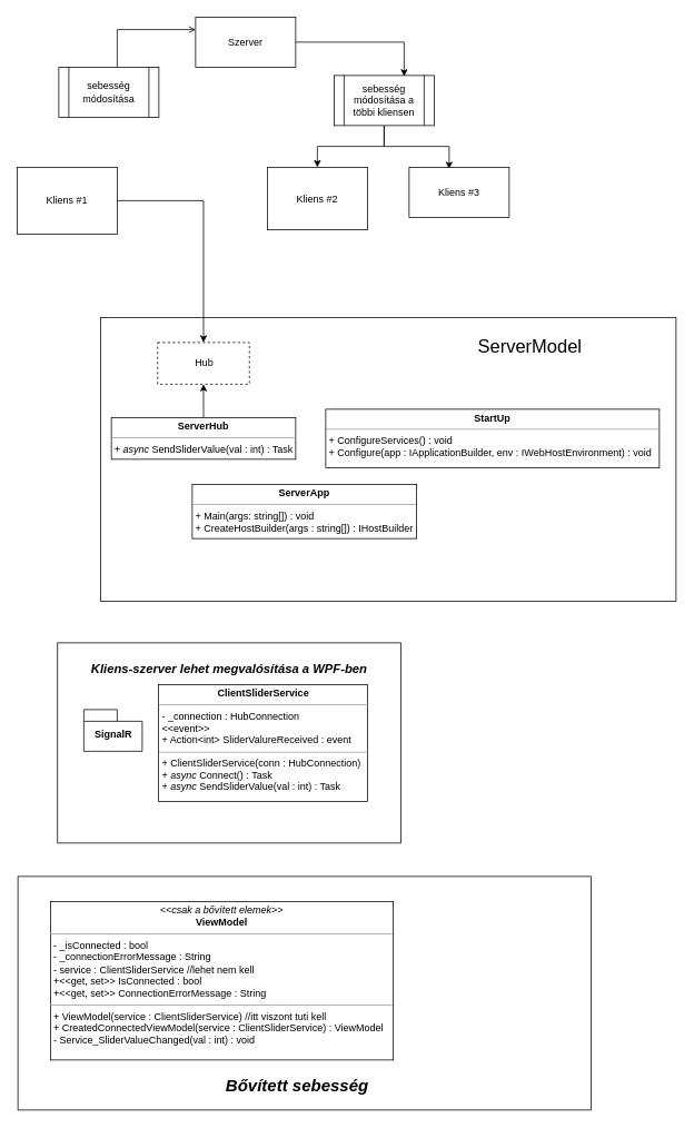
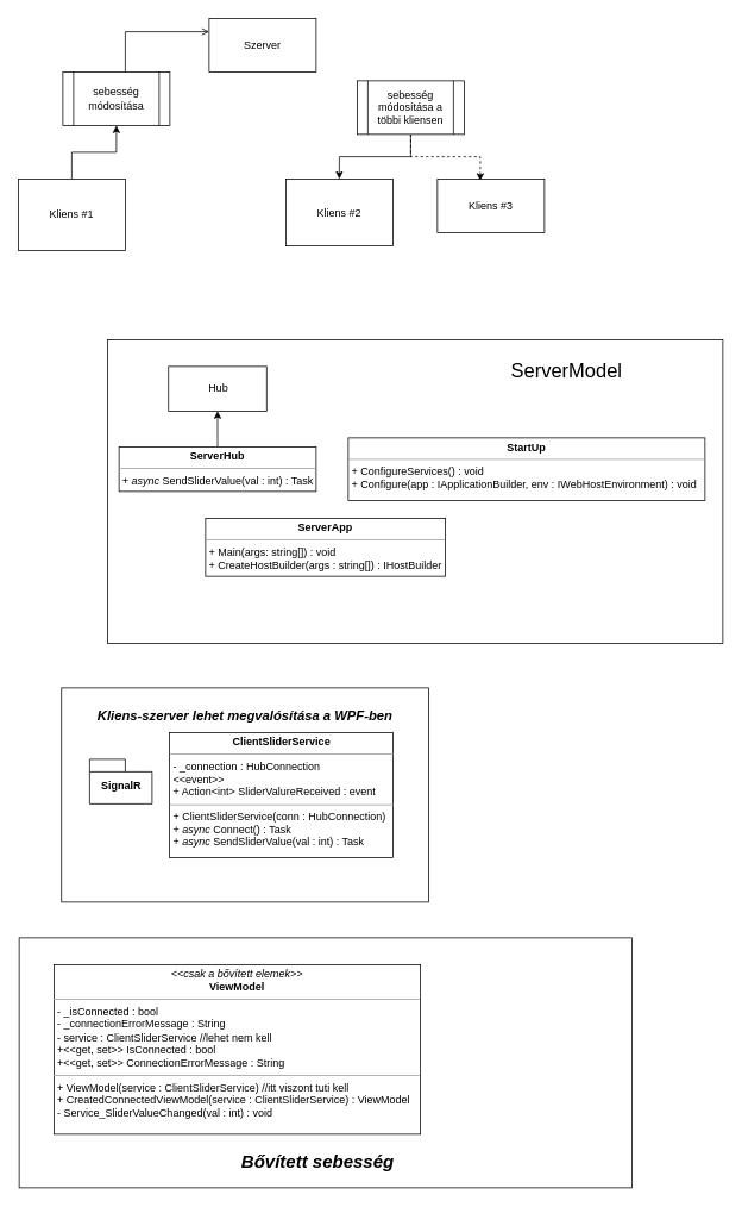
  <mxCell id="0" />
  <mxCell id="1" parent="0" />
- <mxCell id="2" style="edgeStyle=orthogonalEdgeStyle;rounded=0;orthogonalLoop=1;jettySize=auto;html=1;entryX=0.7;entryY=0.017;entryDx=0;entryDy=0;entryPerimeter=0;" edge="1" parent="1" source="3" target="11"><mxGeometry relative="1" as="geometry" /></mxCell>
  <mxCell id="3" value="Szerver" style="rounded=0;whiteSpace=wrap;html=1;" vertex="1" parent="1"><mxGeometry x="234" y="20" width="120" height="60" as="geometry" /></mxCell>
  <mxCell id="4" value="Kliens #2" style="rounded=0;whiteSpace=wrap;html=1;" vertex="1" parent="1"><mxGeometry x="320" y="200" width="120" height="75" as="geometry" /></mxCell>
- <mxCell id="5" style="edgeStyle=orthogonalEdgeStyle;rounded=0;orthogonalLoop=1;jettySize=auto;html=1;" edge="1" parent="1" source="6" target="14"><mxGeometry relative="1" as="geometry" /></mxCell>
+ <mxCell id="5" style="edgeStyle=orthogonalEdgeStyle;rounded=0;orthogonalLoop=1;jettySize=auto;html=1;entryX=0.5;entryY=1;entryDx=0;entryDy=0;" edge="1" parent="1" source="6" target="8"><mxGeometry relative="1" as="geometry" /></mxCell>
  <mxCell id="6" value="Kliens #1" style="rounded=0;whiteSpace=wrap;html=1;" vertex="1" parent="1"><mxGeometry x="20" y="200" width="120" height="80" as="geometry" /></mxCell>
  <mxCell id="7" style="edgeStyle=orthogonalEdgeStyle;rounded=0;orthogonalLoop=1;jettySize=auto;html=1;entryX=0;entryY=0.25;entryDx=0;entryDy=0;endArrow=open;" edge="1" parent="1" source="8" target="3"><mxGeometry relative="1" as="geometry"><Array as="points"><mxPoint x="140" y="35" /></Array></mxGeometry></mxCell>
  <mxCell id="8" value="sebesség módosítása" style="shape=process;whiteSpace=wrap;html=1;backgroundOutline=1;" vertex="1" parent="1"><mxGeometry x="70" y="80" width="120" height="60" as="geometry" /></mxCell>
  <mxCell id="9" style="edgeStyle=orthogonalEdgeStyle;rounded=0;orthogonalLoop=1;jettySize=auto;html=1;" edge="1" parent="1" source="11" target="4"><mxGeometry relative="1" as="geometry" /></mxCell>
- <mxCell id="10" style="edgeStyle=orthogonalEdgeStyle;rounded=0;orthogonalLoop=1;jettySize=auto;html=1;entryX=0.4;entryY=0.033;entryDx=0;entryDy=0;entryPerimeter=0;" edge="1" parent="1" source="11" target="12"><mxGeometry relative="1" as="geometry" /></mxCell>
+ <mxCell id="10" style="edgeStyle=orthogonalEdgeStyle;rounded=0;orthogonalLoop=1;jettySize=auto;html=1;entryX=0.4;entryY=0.033;entryDx=0;entryDy=0;entryPerimeter=0;dashed=1;" edge="1" parent="1" source="11" target="12"><mxGeometry relative="1" as="geometry" /></mxCell>
  <mxCell id="11" value="sebesség módosítása a többi kliensen" style="shape=process;whiteSpace=wrap;html=1;backgroundOutline=1;" vertex="1" parent="1"><mxGeometry x="400" y="90" width="120" height="60" as="geometry" /></mxCell>
  <mxCell id="12" value="Kliens #3" style="rounded=0;whiteSpace=wrap;html=1;" vertex="1" parent="1"><mxGeometry x="490" y="200" width="120" height="60" as="geometry" /></mxCell>
  <mxCell id="13" value="SignalR" style="shape=folder;fontStyle=1;spacingTop=10;tabWidth=40;tabHeight=14;tabPosition=left;html=1;" vertex="1" parent="1"><mxGeometry x="100" y="850" width="70" height="50" as="geometry" /></mxCell>
- <mxCell id="14" value="Hub" style="html=1;dashed=1;" vertex="1" parent="1"><mxGeometry x="188.5" y="410" width="110" height="50" as="geometry" /></mxCell>
+ <mxCell id="14" value="Hub" style="html=1;" vertex="1" parent="1"><mxGeometry x="188.5" y="410" width="110" height="50" as="geometry" /></mxCell>
  <mxCell id="15" style="edgeStyle=orthogonalEdgeStyle;rounded=0;orthogonalLoop=1;jettySize=auto;html=1;" edge="1" parent="1" source="16" target="14"><mxGeometry relative="1" as="geometry" /></mxCell>
  <mxCell id="16" value="&lt;p style=&quot;margin: 0px ; margin-top: 4px ; text-align: center&quot;&gt;&lt;b&gt;ServerHub&lt;/b&gt;&lt;/p&gt;&lt;hr size=&quot;1&quot;&gt;&lt;p style=&quot;margin: 0px ; margin-left: 4px&quot;&gt;+ &lt;i&gt;async&lt;/i&gt; SendSliderValue(val : int) : Task&lt;/p&gt;" style="verticalAlign=top;align=left;overflow=fill;fontSize=12;fontFamily=Helvetica;html=1;" vertex="1" parent="1"><mxGeometry x="133" y="500" width="221" height="50" as="geometry" /></mxCell>
  <mxCell id="17" value="&lt;p style=&quot;margin: 0px ; margin-top: 4px ; text-align: center&quot;&gt;&lt;b&gt;ServerApp&lt;/b&gt;&lt;/p&gt;&lt;hr size=&quot;1&quot;&gt;&lt;p style=&quot;margin: 0px ; margin-left: 4px&quot;&gt;+ Main(args: string[]) : void&lt;/p&gt;&lt;p style=&quot;margin: 0px ; margin-left: 4px&quot;&gt;+ CreateHostBuilder(args : string[]) : IHostBuilder&lt;/p&gt;" style="verticalAlign=top;align=left;overflow=fill;fontSize=12;fontFamily=Helvetica;html=1;" vertex="1" parent="1"><mxGeometry x="230" y="580" width="269" height="65" as="geometry" /></mxCell>
  <mxCell id="18" value="&lt;p style=&quot;margin: 0px ; margin-top: 4px ; text-align: center&quot;&gt;&lt;b&gt;StartUp&lt;/b&gt;&lt;/p&gt;&lt;hr size=&quot;1&quot;&gt;&lt;p style=&quot;margin: 0px ; margin-left: 4px&quot;&gt;+ ConfigureServices() : void&lt;/p&gt;&lt;p style=&quot;margin: 0px ; margin-left: 4px&quot;&gt;+ Configure(app :&amp;nbsp;IApplicationBuilder, env :&amp;nbsp;IWebHostEnvironment) : void&lt;/p&gt;" style="verticalAlign=top;align=left;overflow=fill;fontSize=12;fontFamily=Helvetica;html=1;" vertex="1" parent="1"><mxGeometry x="390" y="490" width="400" height="70" as="geometry" /></mxCell>
  <mxCell id="19" value="" style="rounded=0;whiteSpace=wrap;html=1;fillColor=none;" vertex="1" parent="1"><mxGeometry x="120" y="380" width="690" height="340" as="geometry" /></mxCell>
  <mxCell id="20" value="&lt;font style=&quot;font-size: 22px&quot;&gt;ServerModel&lt;/font&gt;" style="text;html=1;strokeColor=none;fillColor=none;align=center;verticalAlign=middle;whiteSpace=wrap;rounded=0;" vertex="1" parent="1"><mxGeometry x="570" y="400" width="130" height="30" as="geometry" /></mxCell>
  <mxCell id="21" value="&lt;p style=&quot;margin: 0px ; margin-top: 4px ; text-align: center&quot;&gt;&lt;b&gt;ClientSliderService&lt;/b&gt;&lt;/p&gt;&lt;hr size=&quot;1&quot;&gt;&lt;p style=&quot;margin: 0px ; margin-left: 4px&quot;&gt;- _connection : HubConnection&lt;/p&gt;&lt;p style=&quot;margin: 0px ; margin-left: 4px&quot;&gt;&amp;lt;&amp;lt;event&amp;gt;&amp;gt;&lt;/p&gt;&lt;p style=&quot;margin: 0px ; margin-left: 4px&quot;&gt;+ Action&amp;lt;int&amp;gt; SliderValureReceived : event&lt;/p&gt;&lt;hr size=&quot;1&quot;&gt;&lt;p style=&quot;margin: 0px ; margin-left: 4px&quot;&gt;+ ClientSliderService(conn : HubConnection)&lt;/p&gt;&lt;p style=&quot;margin: 0px ; margin-left: 4px&quot;&gt;+ &lt;i&gt;async&lt;/i&gt; Connect() : Task&lt;/p&gt;&lt;p style=&quot;margin: 0px ; margin-left: 4px&quot;&gt;+ &lt;i&gt;async&lt;/i&gt; SendSliderValue(val : int) : Task&lt;/p&gt;&lt;p style=&quot;margin: 0px ; margin-left: 4px&quot;&gt;&lt;br&gt;&lt;/p&gt;" style="verticalAlign=top;align=left;overflow=fill;fontSize=12;fontFamily=Helvetica;html=1;fillColor=none;" vertex="1" parent="1"><mxGeometry x="189.5" y="820" width="250.5" height="140" as="geometry" /></mxCell>
  <mxCell id="22" value="" style="rounded=0;whiteSpace=wrap;html=1;fillColor=none;" vertex="1" parent="1"><mxGeometry x="68.5" y="770" width="411.5" height="240" as="geometry" /></mxCell>
  <mxCell id="23" value="&lt;b&gt;&lt;i&gt;&lt;font style=&quot;font-size: 15px&quot;&gt;Kliens-szerver lehet megvalósítása a WPF-ben&lt;/font&gt;&lt;/i&gt;&lt;/b&gt;" style="text;html=1;strokeColor=none;fillColor=none;align=center;verticalAlign=middle;whiteSpace=wrap;rounded=0;" vertex="1" parent="1"><mxGeometry x="90" y="790" width="369" height="20" as="geometry" /></mxCell>
  <mxCell id="24" value="&lt;p style=&quot;margin: 0px ; margin-top: 4px ; text-align: center&quot;&gt;&lt;i&gt;&amp;lt;&amp;lt;csak a bővített elemek&amp;gt;&amp;gt;&lt;/i&gt;&lt;br&gt;&lt;b&gt;ViewModel&lt;/b&gt;&lt;/p&gt;&lt;hr size=&quot;1&quot;&gt;&lt;p style=&quot;margin: 0px ; margin-left: 4px&quot;&gt;- _isConnected : bool&lt;/p&gt;&lt;p style=&quot;margin: 0px ; margin-left: 4px&quot;&gt;- _connectionErrorMessage : String&lt;/p&gt;&lt;p style=&quot;margin: 0px ; margin-left: 4px&quot;&gt;- service : ClientSliderService //lehet nem kell&lt;/p&gt;&lt;p style=&quot;margin: 0px ; margin-left: 4px&quot;&gt;+&amp;lt;&amp;lt;get, set&amp;gt;&amp;gt; IsConnected : bool&lt;/p&gt;&lt;p style=&quot;margin: 0px ; margin-left: 4px&quot;&gt;+&amp;lt;&amp;lt;get, set&amp;gt;&amp;gt; ConnectionErrorMessage : String&lt;/p&gt;&lt;hr size=&quot;1&quot;&gt;&lt;p style=&quot;margin: 0px ; margin-left: 4px&quot;&gt;+ ViewModel(service : ClientSliderService) //itt viszont tuti kell&lt;/p&gt;&lt;p style=&quot;margin: 0px ; margin-left: 4px&quot;&gt;+&amp;nbsp;CreatedConnectedViewModel(service : ClientSliderService) : ViewModel&lt;/p&gt;&lt;p style=&quot;margin: 0px ; margin-left: 4px&quot;&gt;- Service_SliderValueChanged(val : int) : void&lt;/p&gt;&lt;p style=&quot;margin: 0px ; margin-left: 4px&quot;&gt;&lt;br&gt;&lt;/p&gt;" style="verticalAlign=top;align=left;overflow=fill;fontSize=12;fontFamily=Helvetica;html=1;fillColor=none;" vertex="1" parent="1"><mxGeometry x="60" y="1080" width="411" height="190" as="geometry" /></mxCell>
  <mxCell id="25" value="" style="rounded=0;whiteSpace=wrap;html=1;fillColor=none;" vertex="1" parent="1"><mxGeometry x="21" y="1050" width="687" height="280" as="geometry" /></mxCell>
  <mxCell id="26" value="&lt;b&gt;&lt;i&gt;&lt;font style=&quot;font-size: 20px&quot;&gt;Bővített sebesség&lt;/font&gt;&lt;/i&gt;&lt;/b&gt;" style="text;html=1;strokeColor=none;fillColor=none;align=center;verticalAlign=middle;whiteSpace=wrap;rounded=0;" vertex="1" parent="1"><mxGeometry x="239.5" y="1290" width="231.5" height="20" as="geometry" /></mxCell>
